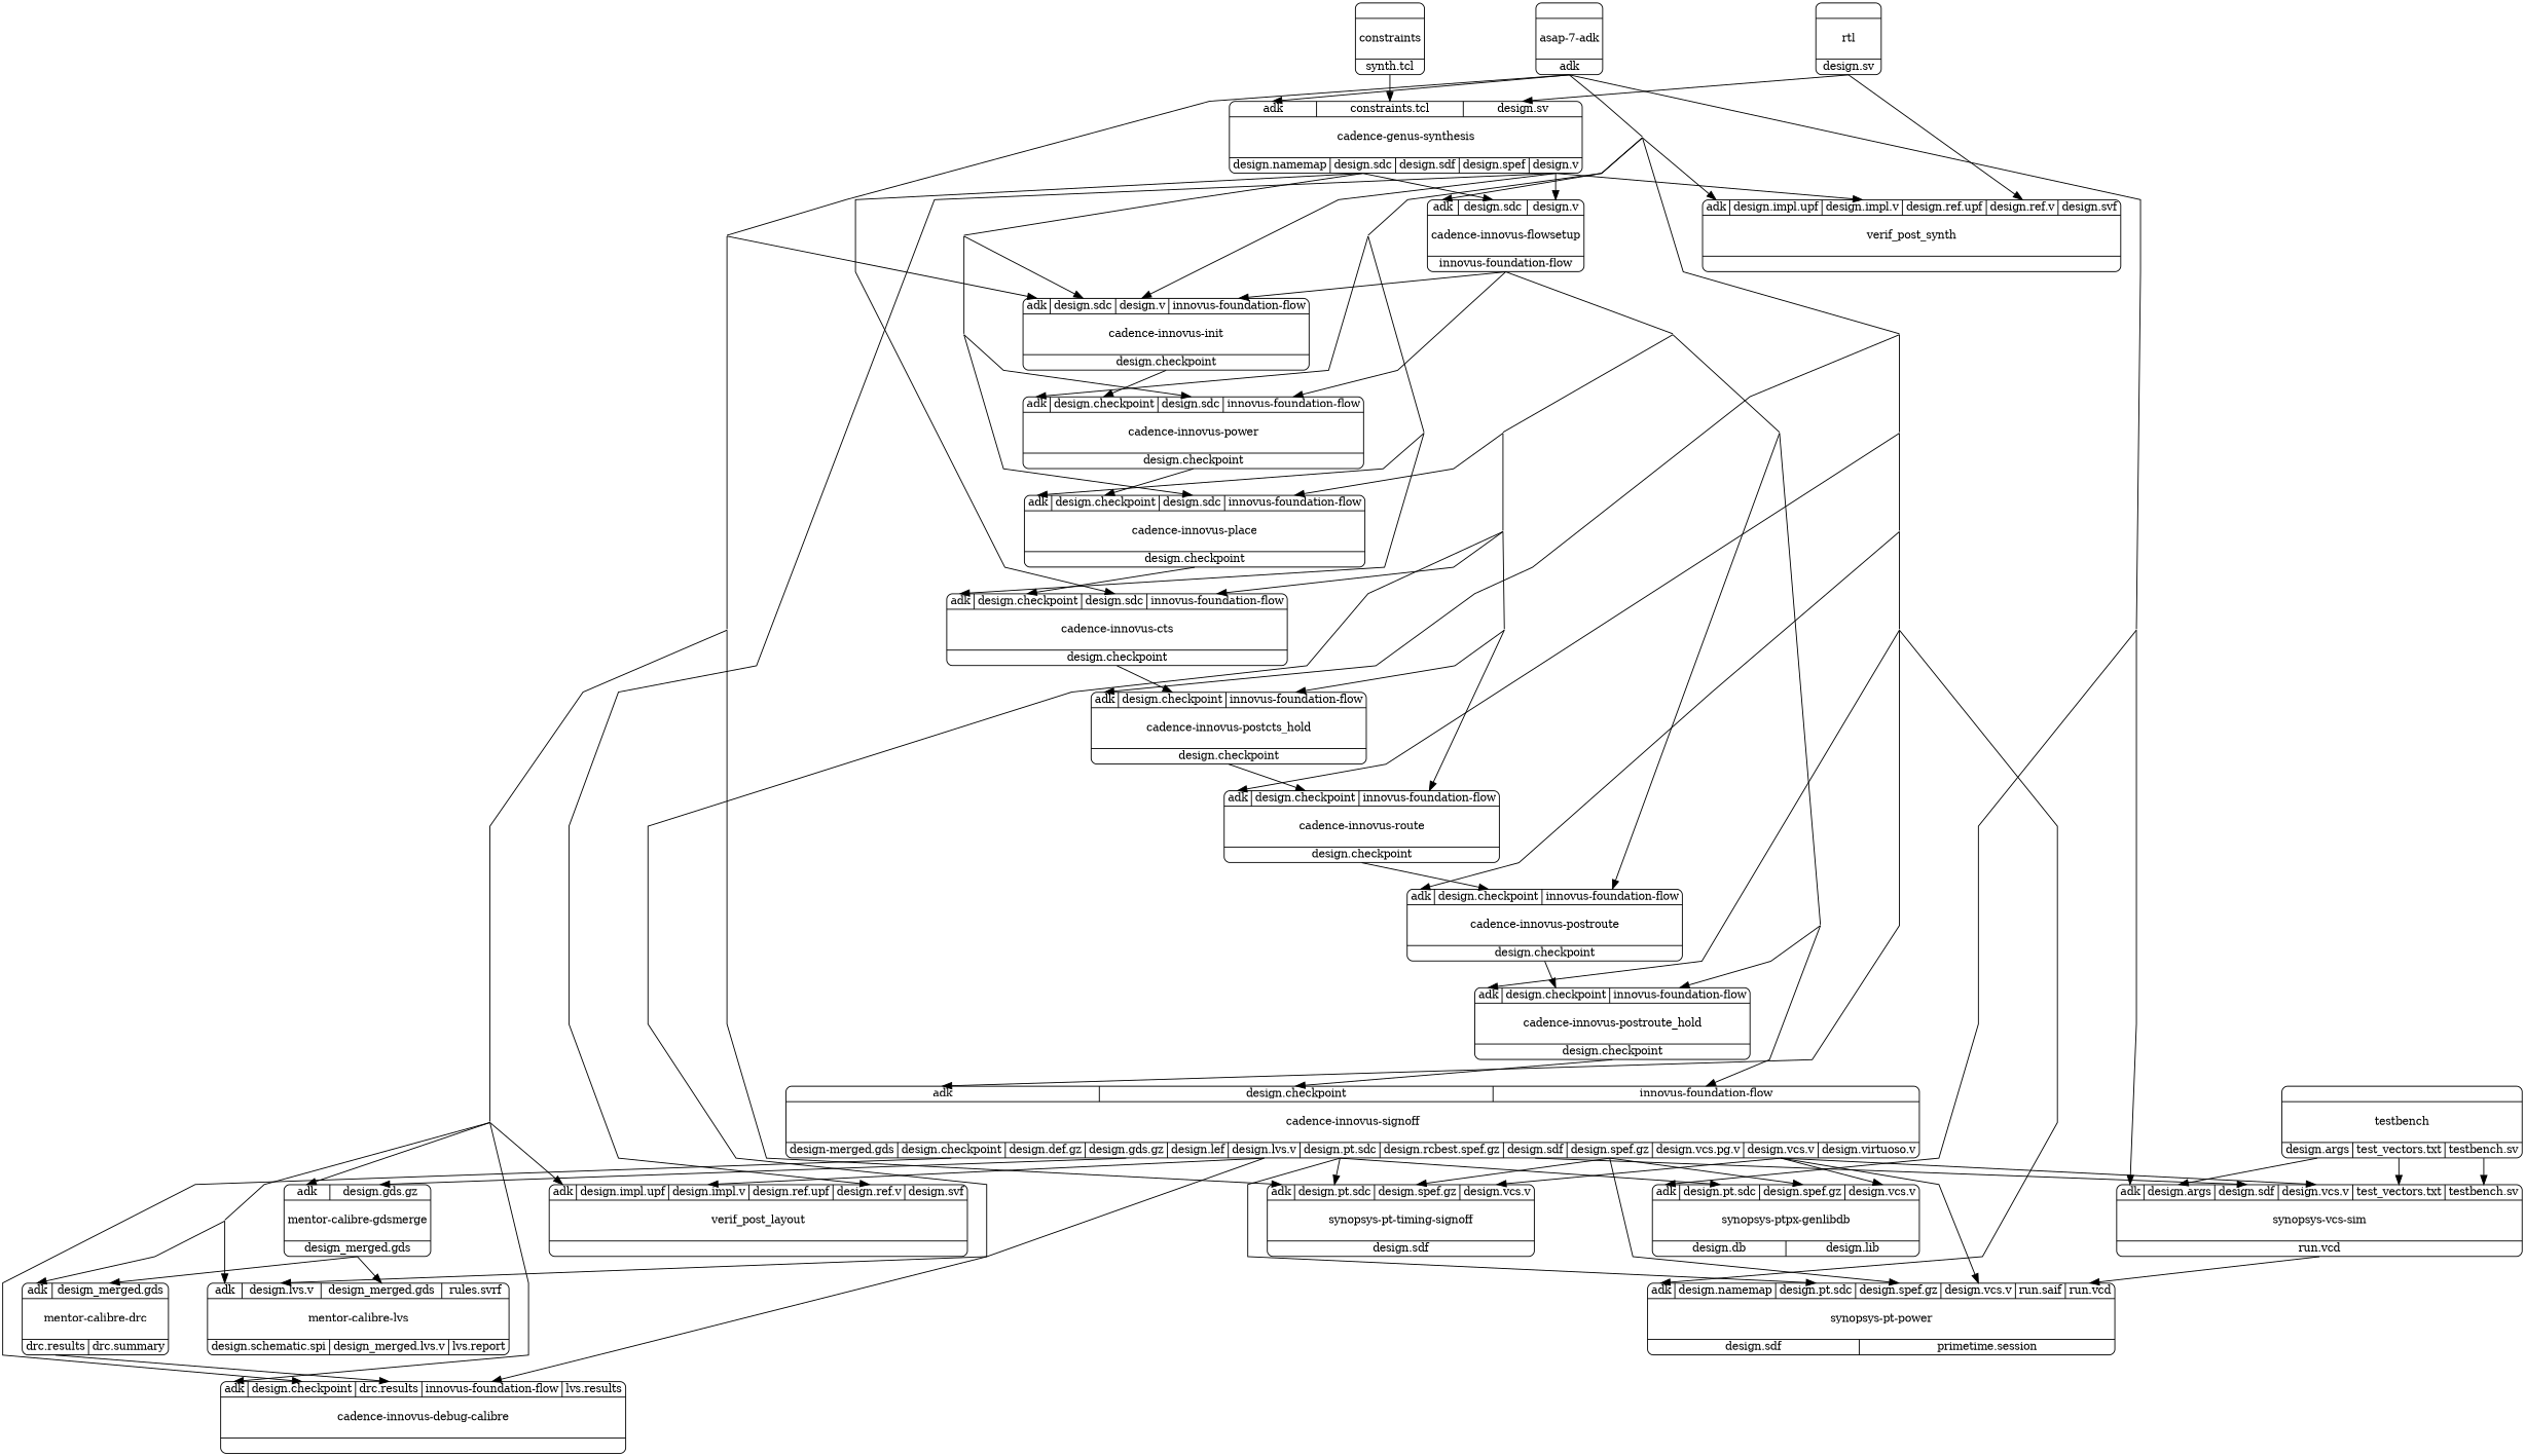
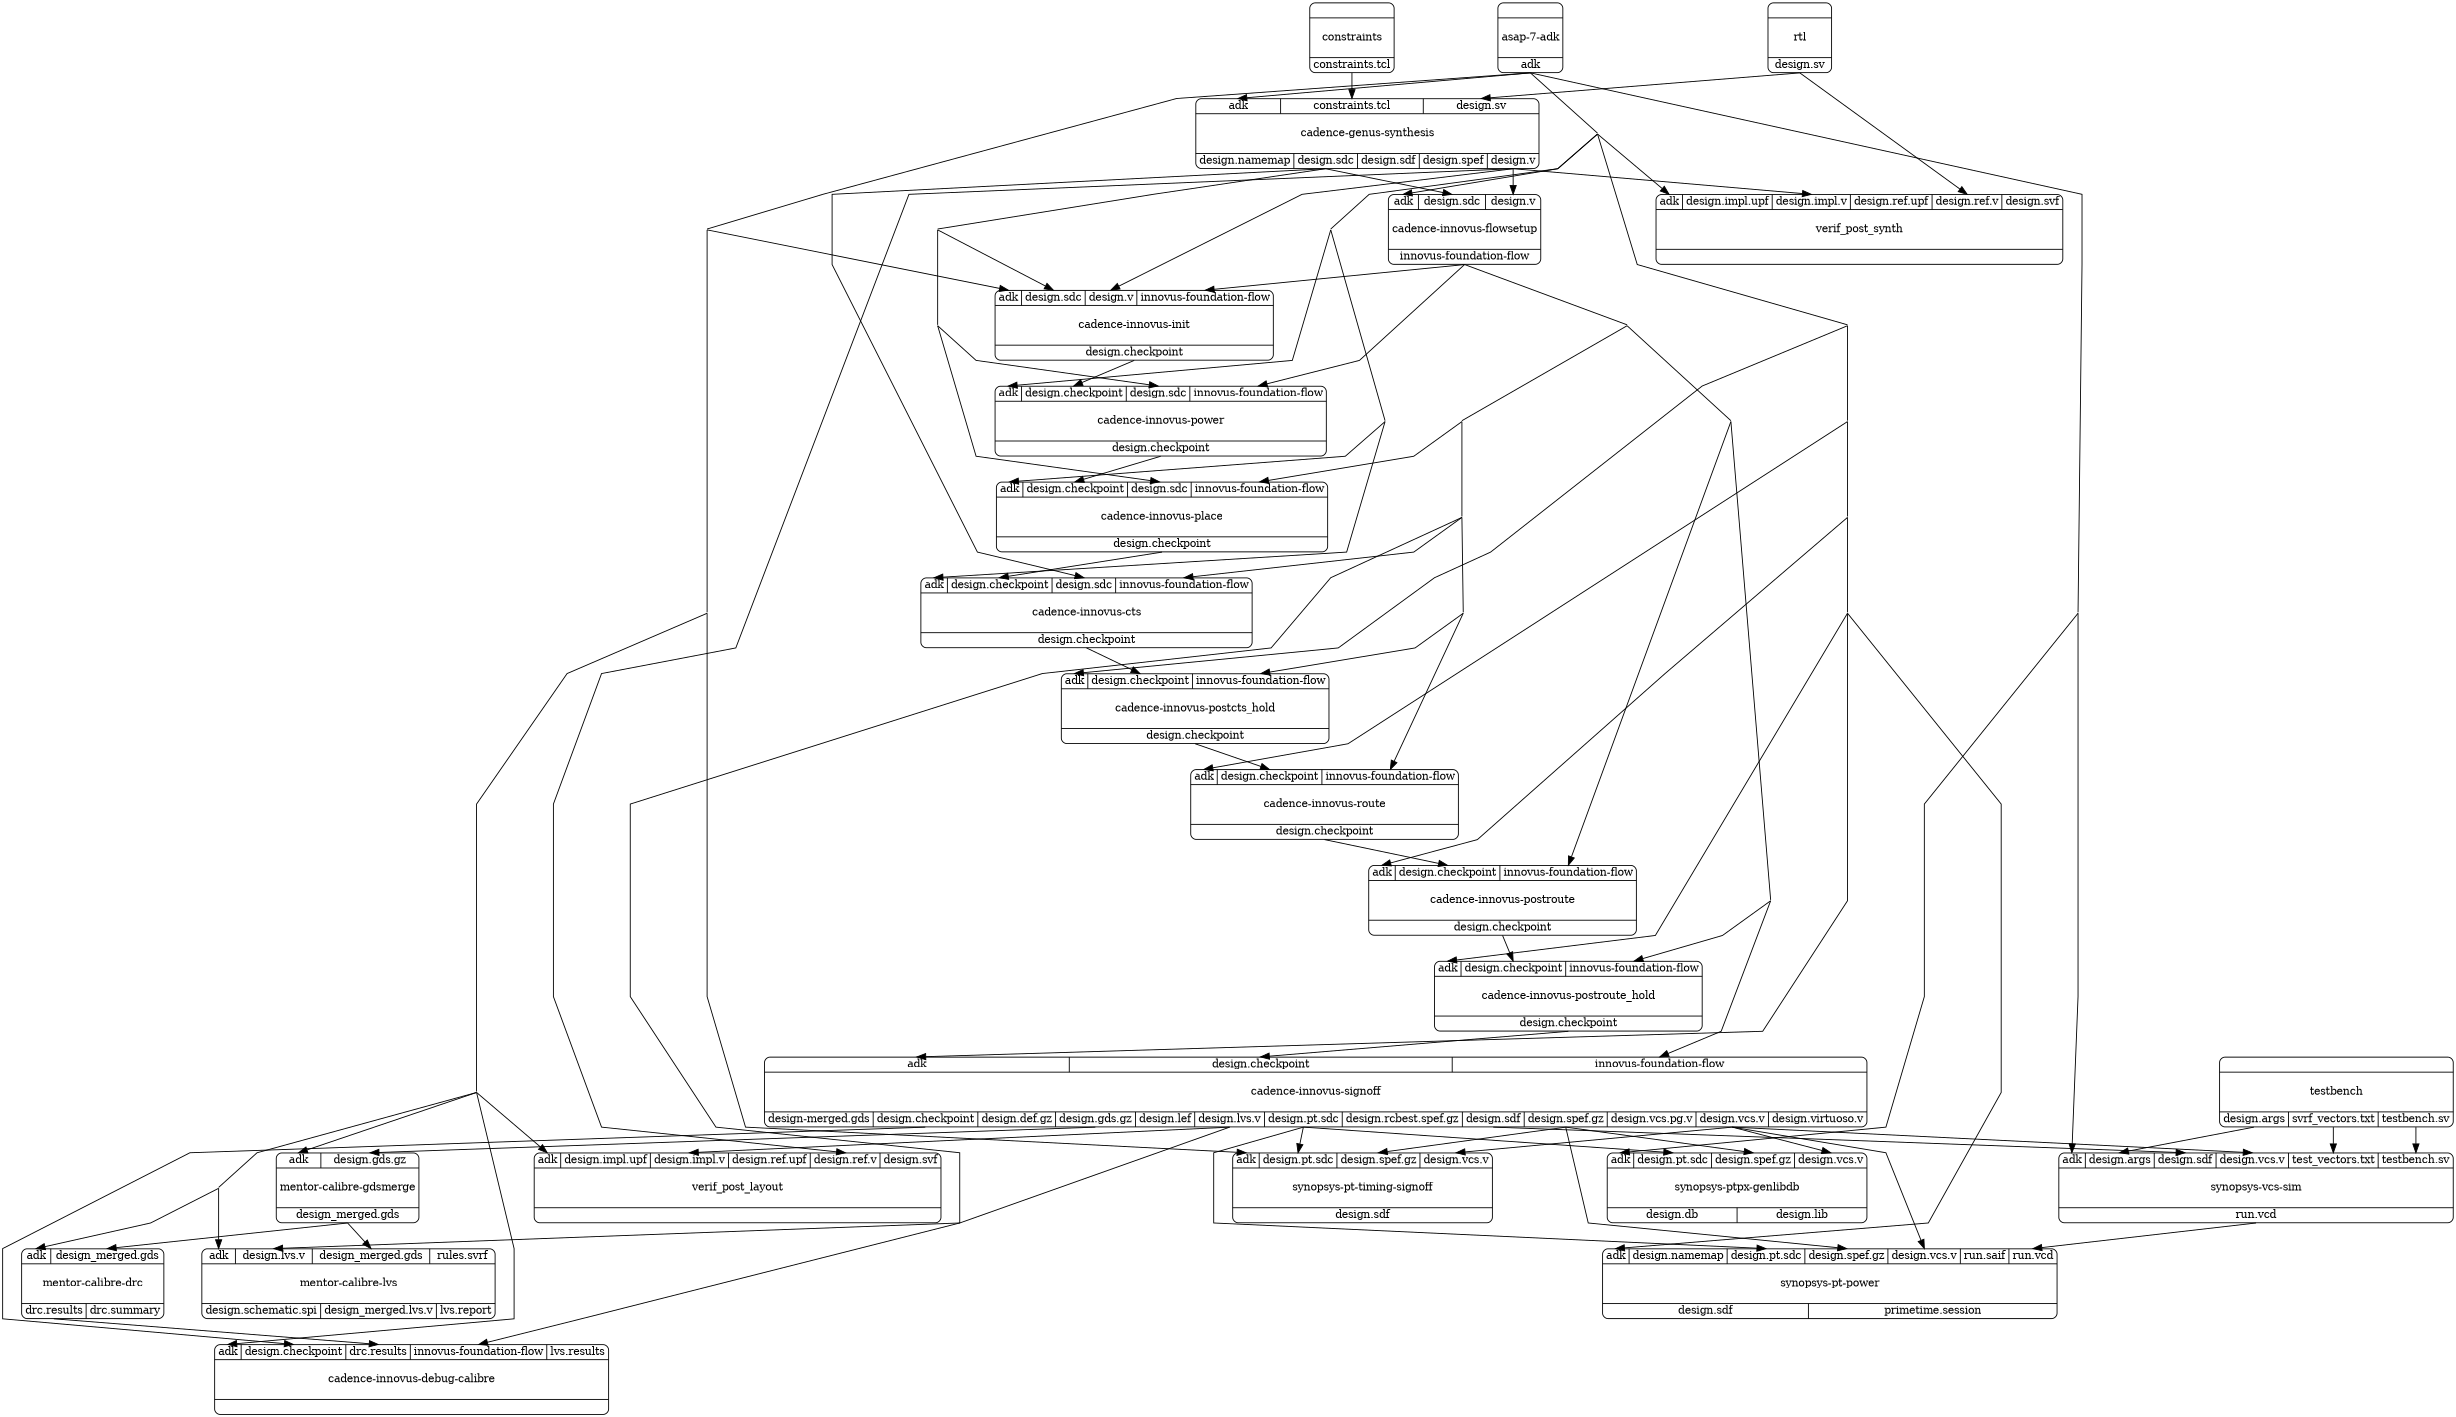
  digraph {
    concentrate=true
    fontsize=60
    labelloc=t
    nodesep=1.2
    rankdir=TB
    ranksep=0.8
    splines=polyline
    node [color=black fontsize=24 penwidth=2 shape=Mrecord]
    edge [arrowsize=2 headport="i_adk:n" penwidth=2 tailport="o_adk:s"]
    n1 [label="{ {  } | \nasap-7-adk\n\n | { <o_adk> adk } }" width=2]
    n2 [label="{ { <i_adk> adk | <i_constraints_tcl> constraints.tcl | <i_design_sv> design.sv } | \ncadence-genus-synthesis\n\n | { <o_design_namemap> design.namemap | <o_design_sdc> design.sdc | <o_design_sdf> design.sdf | <o_design_spef> design.spef | <o_design_v> design.v } }" width=2]
    n3 [label="{ { <i_adk> adk | <i_design_checkpoint> design.checkpoint | <i_design_sdc> design.sdc | <i_innovus_foundation_flow> innovus-foundation-flow } | \ncadence-innovus-cts\n\n | { <o_design_checkpoint> design.checkpoint } }" width=2]
    n4 [label="{ { <i_adk> adk | <i_design_checkpoint> design.checkpoint | <i_drc_results> drc.results | <i_innovus_foundation_flow> innovus-foundation-flow | <i_lvs_results> lvs.results } | \ncadence-innovus-debug-calibre\n\n | {  } }" width=2]
    n5 [label="{ { <i_adk> adk | <i_design_sdc> design.sdc | <i_design_v> design.v } | \ncadence-innovus-flowsetup\n\n | { <o_innovus_foundation_flow> innovus-foundation-flow } }" width=2]
    n6 [label="{ { <i_adk> adk | <i_design_sdc> design.sdc | <i_design_v> design.v | <i_innovus_foundation_flow> innovus-foundation-flow } | \ncadence-innovus-init\n\n | { <o_design_checkpoint> design.checkpoint } }" width=2]
    n7 [label="{ { <i_adk> adk | <i_design_checkpoint> design.checkpoint | <i_design_sdc> design.sdc | <i_innovus_foundation_flow> innovus-foundation-flow } | \ncadence-innovus-place\n\n | { <o_design_checkpoint> design.checkpoint } }" width=2]
    n8 [label="{ { <i_adk> adk | <i_design_checkpoint> design.checkpoint | <i_innovus_foundation_flow> innovus-foundation-flow } | \ncadence-innovus-postcts_hold\n\n | { <o_design_checkpoint> design.checkpoint } }" width=2]
    n9 [label="{ { <i_adk> adk | <i_design_checkpoint> design.checkpoint | <i_innovus_foundation_flow> innovus-foundation-flow } | \ncadence-innovus-postroute\n\n | { <o_design_checkpoint> design.checkpoint } }" width=2]
    n10 [label="{ { <i_adk> adk | <i_design_checkpoint> design.checkpoint | <i_innovus_foundation_flow> innovus-foundation-flow } | \ncadence-innovus-postroute_hold\n\n | { <o_design_checkpoint> design.checkpoint } }" width=2]
    n11 [label="{ { <i_adk> adk | <i_design_checkpoint> design.checkpoint | <i_design_sdc> design.sdc | <i_innovus_foundation_flow> innovus-foundation-flow } | \ncadence-innovus-power\n\n | { <o_design_checkpoint> design.checkpoint } }" width=2]
    n12 [label="{ { <i_adk> adk | <i_design_checkpoint> design.checkpoint | <i_innovus_foundation_flow> innovus-foundation-flow } | \ncadence-innovus-route\n\n | { <o_design_checkpoint> design.checkpoint } }" width=2]
    n13 [label="{ { <i_adk> adk | <i_design_checkpoint> design.checkpoint | <i_innovus_foundation_flow> innovus-foundation-flow } | \ncadence-innovus-signoff\n\n | { <o_design_merged_gds> design-merged.gds | <o_design_checkpoint> design.checkpoint | <o_design_def_gz> design.def.gz | <o_design_gds_gz> design.gds.gz | <o_design_lef> design.lef | <o_design_lvs_v> design.lvs.v | <o_design_pt_sdc> design.pt.sdc | <o_design_rcbest_spef_gz> design.rcbest.spef.gz | <o_design_sdf> design.sdf | <o_design_spef_gz> design.spef.gz | <o_design_vcs_pg_v> design.vcs.pg.v | <o_design_vcs_v> design.vcs.v | <o_design_virtuoso_v> design.virtuoso.v } }" width=2]
    n14 [label="{ { <i_adk> adk | <i_design_merged_gds> design_merged.gds } | \nmentor-calibre-drc\n\n | { <o_drc_results> drc.results | <o_drc_summary> drc.summary } }" width=2]
    n15 [label="{ { <i_adk> adk | <i_design_gds_gz> design.gds.gz } | \nmentor-calibre-gdsmerge\n\n | { <o_design_merged_gds> design_merged.gds } }" width=2]
    n16 [label="{ { <i_adk> adk | <i_design_lvs_v> design.lvs.v | <i_design_merged_gds> design_merged.gds | <i_rules_svrf> rules.svrf } | \nmentor-calibre-lvs\n\n | { <o_design_schematic_spi> design.schematic.spi | <o_design_merged_lvs_v> design_merged.lvs.v | <o_lvs_report> lvs.report } }" width=2]
    n17 [label="{ { <i_adk> adk | <i_design_namemap> design.namemap | <i_design_pt_sdc> design.pt.sdc | <i_design_spef_gz> design.spef.gz | <i_design_vcs_v> design.vcs.v | <i_run_saif> run.saif | <i_run_vcd> run.vcd } | \nsynopsys-pt-power\n\n | { <o_design_sdf> design.sdf | <o_primetime_session> primetime.session } }" width=2]
    n18 [label="{ { <i_adk> adk | <i_design_pt_sdc> design.pt.sdc | <i_design_spef_gz> design.spef.gz | <i_design_vcs_v> design.vcs.v } | \nsynopsys-pt-timing-signoff\n\n | { <o_design_sdf> design.sdf } }" width=2]
    n19 [label="{ { <i_adk> adk | <i_design_pt_sdc> design.pt.sdc | <i_design_spef_gz> design.spef.gz | <i_design_vcs_v> design.vcs.v } | \nsynopsys-ptpx-genlibdb\n\n | { <o_design_db> design.db | <o_design_lib> design.lib } }" width=2]
    n20 [label="{ { <i_adk> adk | <i_design_args> design.args | <i_design_sdf> design.sdf | <i_design_vcs_v> design.vcs.v | <i_test_vectors_txt> test_vectors.txt | <i_testbench_sv> testbench.sv } | \nsynopsys-vcs-sim\n\n | { <o_run_vcd> run.vcd } }" width=2]
    n21 [label="{ { <i_adk> adk | <i_design_impl_upf> design.impl.upf | <i_design_impl_v> design.impl.v | <i_design_ref_upf> design.ref.upf | <i_design_ref_v> design.ref.v | <i_design_svf> design.svf } | \nverif_post_layout\n\n | {  } }" width=2]
    n22 [label="{ { <i_adk> adk | <i_design_impl_upf> design.impl.upf | <i_design_impl_v> design.impl.v | <i_design_ref_upf> design.ref.upf | <i_design_ref_v> design.ref.v | <i_design_svf> design.svf } | \nverif_post_synth\n\n | {  } }" width=2]
-   n23 [label="{ {  } | \nconstraints\n\n | { <o_constraints_tcl> synth.tcl } }" width=2]
+   n23 [label="{ {  } | \nconstraints\n\n | { <o_constraints_tcl> constraints.tcl } }" width=2]
    n24 [label="{ {  } | \nrtl\n\n | { <o_design_sv> design.sv } }" width=2]
-   n25 [label="{ {  } | \ntestbench\n\n | { <o_design_args> design.args | <o_test_vectors_txt> test_vectors.txt | <o_testbench_sv> testbench.sv } }" width=2]
+   n25 [label="{ {  } | \ntestbench\n\n | { <o_design_args> design.args | <o_test_vectors_txt> svrf_vectors.txt | <o_testbench_sv> testbench.sv } }" width=2]
    n1 -> n2
    n1 -> n3
    n1 -> n4
    n1 -> n5
    n1 -> n6
    n1 -> n7
    n1 -> n8
    n1 -> n9
    n1 -> n10
    n1 -> n11
    n1 -> n12
    n1 -> n13
    n1 -> n14
    n1 -> n15
    n1 -> n16
    n1 -> n17
    n1 -> n18
    n1 -> n19
    n1 -> n20
    n1 -> n21
    n1 -> n22
    n2 -> n3 [headport="i_design_sdc:n" tailport="o_design_sdc:s"]
    n2 -> n5 [headport="i_design_sdc:n" tailport="o_design_sdc:s"]
    n2 -> n5 [headport="i_design_v:n" tailport="o_design_v:s"]
    n2 -> n6 [headport="i_design_sdc:n" tailport="o_design_sdc:s"]
    n2 -> n6 [headport="i_design_v:n" tailport="o_design_v:s"]
    n2 -> n7 [headport="i_design_sdc:n" tailport="o_design_sdc:s"]
    n2 -> n11 [headport="i_design_sdc:n" tailport="o_design_sdc:s"]
    n2 -> n21 [headport="i_design_ref_v:n" tailport="o_design_v:s"]
    n2 -> n22 [headport="i_design_impl_v:n" tailport="o_design_v:s"]
    n3 -> n8 [headport="i_design_checkpoint:n" tailport="o_design_checkpoint:s"]
    n5 -> n3 [headport="i_innovus_foundation_flow:n" tailport="o_innovus_foundation_flow:s"]
    n5 -> n4 [headport="i_innovus_foundation_flow:n" tailport="o_innovus_foundation_flow:s"]
    n5 -> n6 [headport="i_innovus_foundation_flow:n" tailport="o_innovus_foundation_flow:s"]
    n5 -> n7 [headport="i_innovus_foundation_flow:n" tailport="o_innovus_foundation_flow:s"]
    n5 -> n8 [headport="i_innovus_foundation_flow:n" tailport="o_innovus_foundation_flow:s"]
    n5 -> n9 [headport="i_innovus_foundation_flow:n" tailport="o_innovus_foundation_flow:s"]
    n5 -> n10 [headport="i_innovus_foundation_flow:n" tailport="o_innovus_foundation_flow:s"]
    n5 -> n11 [headport="i_innovus_foundation_flow:n" tailport="o_innovus_foundation_flow:s"]
    n5 -> n12 [headport="i_innovus_foundation_flow:n" tailport="o_innovus_foundation_flow:s"]
    n5 -> n13 [headport="i_innovus_foundation_flow:n" tailport="o_innovus_foundation_flow:s"]
    n6 -> n11 [headport="i_design_checkpoint:n" tailport="o_design_checkpoint:s"]
    n7 -> n3 [headport="i_design_checkpoint:n" tailport="o_design_checkpoint:s"]
    n8 -> n12 [headport="i_design_checkpoint:n" tailport="o_design_checkpoint:s"]
    n9 -> n10 [headport="i_design_checkpoint:n" tailport="o_design_checkpoint:s"]
    n10 -> n13 [headport="i_design_checkpoint:n" tailport="o_design_checkpoint:s"]
    n11 -> n7 [headport="i_design_checkpoint:n" tailport="o_design_checkpoint:s"]
    n12 -> n9 [headport="i_design_checkpoint:n" tailport="o_design_checkpoint:s"]
    n13 -> n4 [headport="i_design_checkpoint:n" tailport="o_design_checkpoint:s"]
    n13 -> n15 [headport="i_design_gds_gz:n" tailport="o_design_gds_gz:s"]
    n13 -> n16 [headport="i_design_lvs_v:n" tailport="o_design_lvs_v:s"]
    n13 -> n17 [headport="i_design_pt_sdc:n" tailport="o_design_pt_sdc:s"]
    n13 -> n17 [headport="i_design_spef_gz:n" tailport="o_design_spef_gz:s"]
    n13 -> n17 [headport="i_design_vcs_v:n" tailport="o_design_vcs_v:s"]
    n13 -> n18 [headport="i_design_pt_sdc:n" tailport="o_design_pt_sdc:s"]
    n13 -> n18 [headport="i_design_spef_gz:n" tailport="o_design_spef_gz:s"]
    n13 -> n18 [headport="i_design_vcs_v:n" tailport="o_design_vcs_v:s"]
    n13 -> n19 [headport="i_design_pt_sdc:n" tailport="o_design_pt_sdc:s"]
    n13 -> n19 [headport="i_design_spef_gz:n" tailport="o_design_spef_gz:s"]
    n13 -> n19 [headport="i_design_vcs_v:n" tailport="o_design_vcs_v:s"]
    n13 -> n20 [headport="i_design_sdf:n" tailport="o_design_sdf:s"]
    n13 -> n20 [headport="i_design_vcs_v:n" tailport="o_design_vcs_v:s"]
    n13 -> n21 [headport="i_design_impl_v:n" tailport="o_design_lvs_v:s"]
    n14 -> n4 [headport="i_drc_results:n" tailport="o_drc_results:s"]
    n15 -> n14 [headport="i_design_merged_gds:n" tailport="o_design_merged_gds:s"]
    n15 -> n16 [headport="i_design_merged_gds:n" tailport="o_design_merged_gds:s"]
    n20 -> n17 [headport="i_run_vcd:n" tailport="o_run_vcd:s"]
    n23 -> n2 [headport="i_constraints_tcl:n" tailport="o_constraints_tcl:s"]
    n24 -> n2 [headport="i_design_sv:n" tailport="o_design_sv:s"]
    n24 -> n22 [headport="i_design_ref_v:n" tailport="o_design_sv:s"]
    n25 -> n20 [headport="i_design_args:n" tailport="o_design_args:s"]
    n25 -> n20 [headport="i_test_vectors_txt:n" tailport="o_test_vectors_txt:s"]
    n25 -> n20 [headport="i_testbench_sv:n" tailport="o_testbench_sv:s"]
  }
